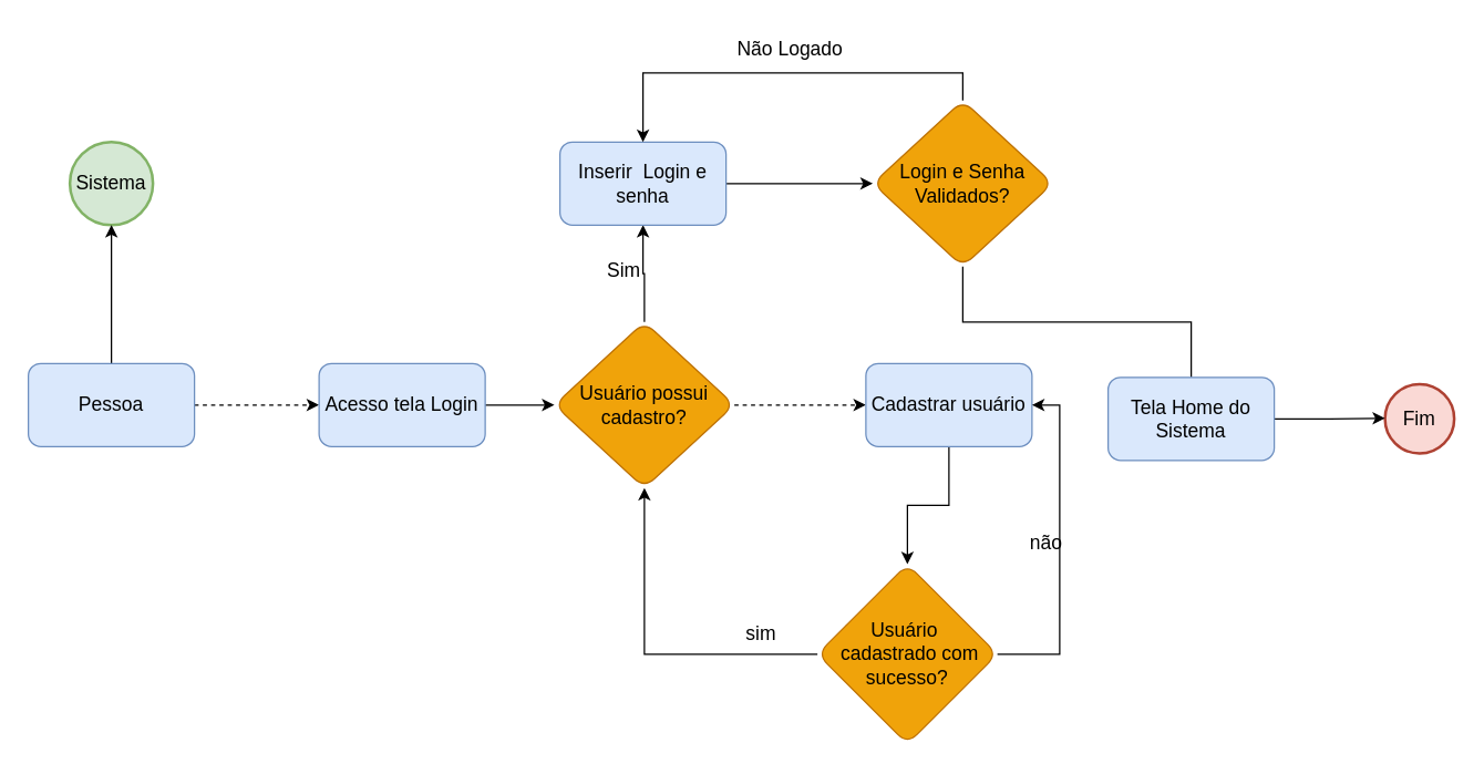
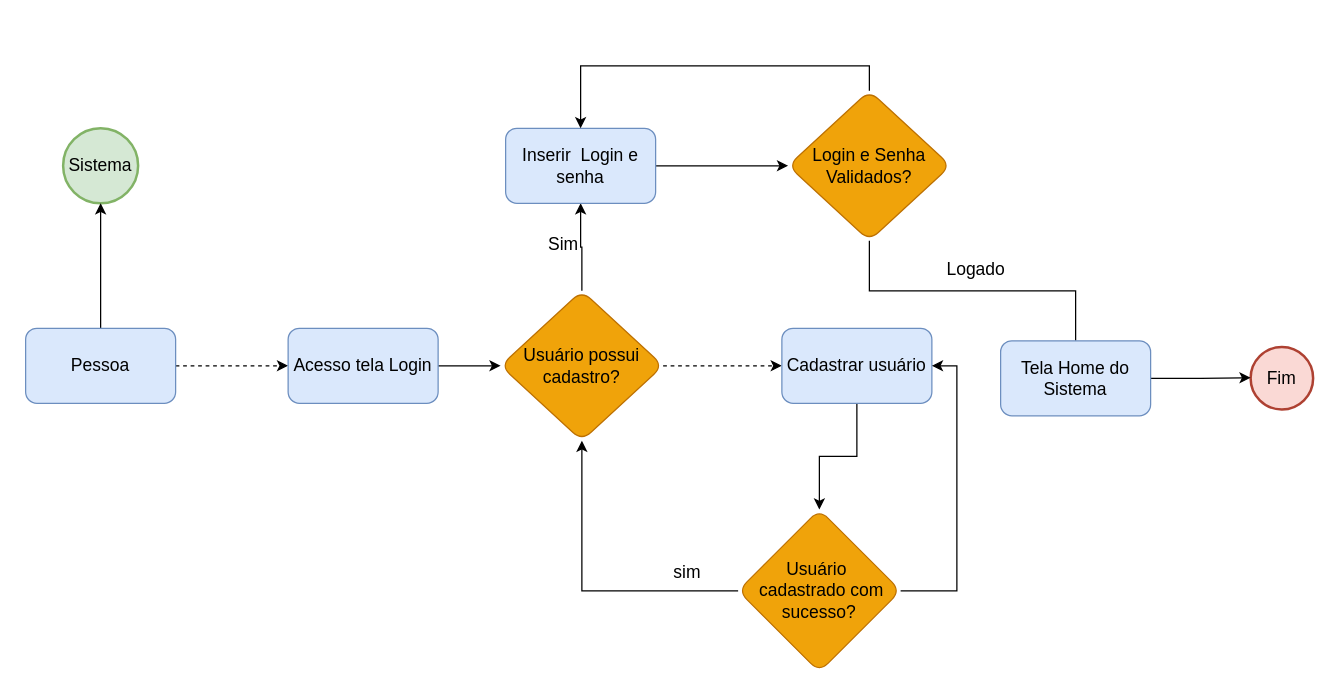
  <mxCell id="0" />
  <mxCell id="1" parent="0" />
  <mxCell id="2" value="&lt;font style=&quot;font-size: 14px;&quot;&gt;Fim&lt;/font&gt;" style="strokeWidth=2;html=1;shape=mxgraph.flowchart.start_2;whiteSpace=wrap;fillColor=#fad9d5;strokeColor=#ae4132;" vertex="1" parent="1"><mxGeometry x="1000" y="277" width="50" height="50" as="geometry" /></mxCell>
  <mxCell id="3" value="&lt;font style=&quot;font-size: 14px;&quot;&gt;Sistema&lt;/font&gt;" style="strokeWidth=2;html=1;shape=mxgraph.flowchart.start_2;whiteSpace=wrap;fillColor=#d5e8d4;strokeColor=#82b366;" vertex="1" parent="1"><mxGeometry x="50" y="102" width="60" height="60" as="geometry" /></mxCell>
  <mxCell id="4" value="" style="edgeStyle=orthogonalEdgeStyle;rounded=0;orthogonalLoop=1;jettySize=auto;html=1;" edge="1" parent="1" source="6" target="3"><mxGeometry relative="1" as="geometry" /></mxCell>
  <mxCell id="5" value="" style="edgeStyle=orthogonalEdgeStyle;rounded=0;orthogonalLoop=1;jettySize=auto;html=1;dashed=1;" edge="1" parent="1" source="6" target="8"><mxGeometry relative="1" as="geometry" /></mxCell>
  <mxCell id="6" value="&lt;font style=&quot;font-size: 14px;&quot;&gt;Pessoa&lt;/font&gt;" style="rounded=1;whiteSpace=wrap;html=1;fillColor=#dae8fc;strokeColor=#6c8ebf;" vertex="1" parent="1"><mxGeometry x="20" y="262" width="120" height="60" as="geometry" /></mxCell>
  <mxCell id="7" value="" style="edgeStyle=orthogonalEdgeStyle;rounded=0;orthogonalLoop=1;jettySize=auto;html=1;" edge="1" parent="1" source="8" target="11"><mxGeometry relative="1" as="geometry" /></mxCell>
  <mxCell id="8" value="&lt;font style=&quot;font-size: 14px;&quot;&gt;Acesso tela Login&lt;/font&gt;" style="rounded=1;whiteSpace=wrap;html=1;fillColor=#dae8fc;strokeColor=#6c8ebf;" vertex="1" parent="1"><mxGeometry x="230" y="262" width="120" height="60" as="geometry" /></mxCell>
  <mxCell id="9" value="" style="edgeStyle=orthogonalEdgeStyle;rounded=0;orthogonalLoop=1;jettySize=auto;html=1;dashed=1;" edge="1" parent="1" source="11" target="13"><mxGeometry relative="1" as="geometry" /></mxCell>
  <mxCell id="10" value="" style="edgeStyle=orthogonalEdgeStyle;rounded=0;orthogonalLoop=1;jettySize=auto;html=1;" edge="1" parent="1" source="11" target="18"><mxGeometry relative="1" as="geometry" /></mxCell>
  <mxCell id="11" value="&lt;span style=&quot;font-size: 14px;&quot;&gt;Usuário possui cadastro?&lt;/span&gt;" style="rhombus;whiteSpace=wrap;html=1;rounded=1;fillColor=#f0a30a;strokeColor=#BD7000;fontColor=#000000;" vertex="1" parent="1"><mxGeometry x="400" y="232" width="130" height="120" as="geometry" /></mxCell>
  <mxCell id="12" value="" style="edgeStyle=orthogonalEdgeStyle;rounded=0;orthogonalLoop=1;jettySize=auto;html=1;" edge="1" parent="1" source="13" target="16"><mxGeometry relative="1" as="geometry" /></mxCell>
  <mxCell id="13" value="&lt;font style=&quot;font-size: 14px;&quot;&gt;Cadastrar usuário&lt;/font&gt;" style="rounded=1;whiteSpace=wrap;html=1;fillColor=#dae8fc;strokeColor=#6c8ebf;" vertex="1" parent="1"><mxGeometry x="625" y="262" width="120" height="60" as="geometry" /></mxCell>
  <mxCell id="14" style="edgeStyle=orthogonalEdgeStyle;rounded=0;orthogonalLoop=1;jettySize=auto;html=1;exitX=0;exitY=0.5;exitDx=0;exitDy=0;entryX=0.5;entryY=1;entryDx=0;entryDy=0;" edge="1" parent="1" source="16" target="11"><mxGeometry relative="1" as="geometry" /></mxCell>
  <mxCell id="15" style="edgeStyle=orthogonalEdgeStyle;rounded=0;orthogonalLoop=1;jettySize=auto;html=1;exitX=1;exitY=0.5;exitDx=0;exitDy=0;entryX=1;entryY=0.5;entryDx=0;entryDy=0;" edge="1" parent="1" source="16" target="13"><mxGeometry relative="1" as="geometry" /></mxCell>
  <mxCell id="16" value="&lt;font style=&quot;font-size: 14px;&quot;&gt;Usuário&amp;nbsp; &amp;nbsp;cadastrado com sucesso?&lt;/font&gt;" style="rhombus;whiteSpace=wrap;html=1;rounded=1;fillColor=#f0a30a;fontColor=#000000;strokeColor=#BD7000;" vertex="1" parent="1"><mxGeometry x="590" y="407" width="130" height="130" as="geometry" /></mxCell>
  <mxCell id="17" value="" style="edgeStyle=orthogonalEdgeStyle;rounded=0;orthogonalLoop=1;jettySize=auto;html=1;" edge="1" parent="1" source="18" target="21"><mxGeometry relative="1" as="geometry" /></mxCell>
  <mxCell id="18" value="&lt;font style=&quot;font-size: 14px;&quot;&gt;Inserir&amp;nbsp; Login e senha&lt;/font&gt;" style="rounded=1;whiteSpace=wrap;html=1;fillColor=#dae8fc;strokeColor=#6c8ebf;" vertex="1" parent="1"><mxGeometry x="404" y="102" width="120" height="60" as="geometry" /></mxCell>
  <mxCell id="19" style="edgeStyle=orthogonalEdgeStyle;rounded=0;orthogonalLoop=1;jettySize=auto;html=1;exitX=0.5;exitY=0;exitDx=0;exitDy=0;entryX=0.5;entryY=0;entryDx=0;entryDy=0;" edge="1" parent="1" source="21" target="18"><mxGeometry relative="1" as="geometry" /></mxCell>
  <mxCell id="20" style="edgeStyle=orthogonalEdgeStyle;rounded=0;orthogonalLoop=1;jettySize=auto;html=1;exitX=0.5;exitY=1;exitDx=0;exitDy=0;entryX=0.5;entryY=0;entryDx=0;entryDy=0;endArrow=none;" edge="1" parent="1" source="21" target="23"><mxGeometry relative="1" as="geometry" /></mxCell>
  <mxCell id="21" value="&lt;font style=&quot;font-size: 14px;&quot;&gt;Login e Senha Validados?&lt;/font&gt;" style="rhombus;whiteSpace=wrap;html=1;rounded=1;fillColor=#f0a30a;fontColor=#000000;strokeColor=#BD7000;" vertex="1" parent="1"><mxGeometry x="630" y="72" width="130" height="120" as="geometry" /></mxCell>
  <mxCell id="22" style="edgeStyle=orthogonalEdgeStyle;rounded=0;orthogonalLoop=1;jettySize=auto;html=1;exitX=1;exitY=0.5;exitDx=0;exitDy=0;" edge="1" parent="1" source="23"><mxGeometry relative="1" as="geometry"><mxPoint x="1000" y="301.588" as="targetPoint" /></mxGeometry></mxCell>
  <mxCell id="23" value="&lt;font style=&quot;font-size: 14px;&quot;&gt;Tela Home do Sistema&lt;/font&gt;" style="rounded=1;whiteSpace=wrap;html=1;fillColor=#dae8fc;strokeColor=#6c8ebf;" vertex="1" parent="1"><mxGeometry x="800" y="272" width="120" height="60" as="geometry" /></mxCell>
  <mxCell id="24" value="&lt;font style=&quot;font-size: 14px;&quot;&gt;sim&lt;/font&gt;" style="text;html=1;align=center;verticalAlign=middle;resizable=0;points=[];autosize=1;strokeColor=none;fillColor=none;" vertex="1" parent="1"><mxGeometry x="524" y="442" width="50" height="30" as="geometry" /></mxCell>
- <mxCell id="25" value="&lt;font style=&quot;font-size: 14px;&quot;&gt;não&lt;/font&gt;" style="text;html=1;align=center;verticalAlign=middle;resizable=0;points=[];autosize=1;strokeColor=none;fillColor=none;" vertex="1" parent="1"><mxGeometry x="730" y="377" width="50" height="30" as="geometry" /></mxCell>
- <mxCell id="27" value="&lt;font style=&quot;font-size: 14px;&quot;&gt;Não Logado&lt;/font&gt;" style="text;html=1;align=center;verticalAlign=middle;resizable=0;points=[];autosize=1;strokeColor=none;fillColor=none;" vertex="1" parent="1"><mxGeometry x="520" y="20" width="100" height="30" as="geometry" /></mxCell>
+ <mxCell id="26" value="&lt;font style=&quot;font-size: 14px;&quot;&gt;Logado&lt;/font&gt;" style="text;html=1;align=center;verticalAlign=middle;resizable=0;points=[];autosize=1;strokeColor=none;fillColor=none;" vertex="1" parent="1"><mxGeometry x="745" y="200" width="70" height="30" as="geometry" /></mxCell>
  <mxCell id="28" value="&lt;font style=&quot;font-size: 14px;&quot;&gt;Sim&lt;/font&gt;" style="text;html=1;align=center;verticalAlign=middle;resizable=0;points=[];autosize=1;strokeColor=none;fillColor=none;" vertex="1" parent="1"><mxGeometry x="425" y="180" width="50" height="30" as="geometry" /></mxCell>
